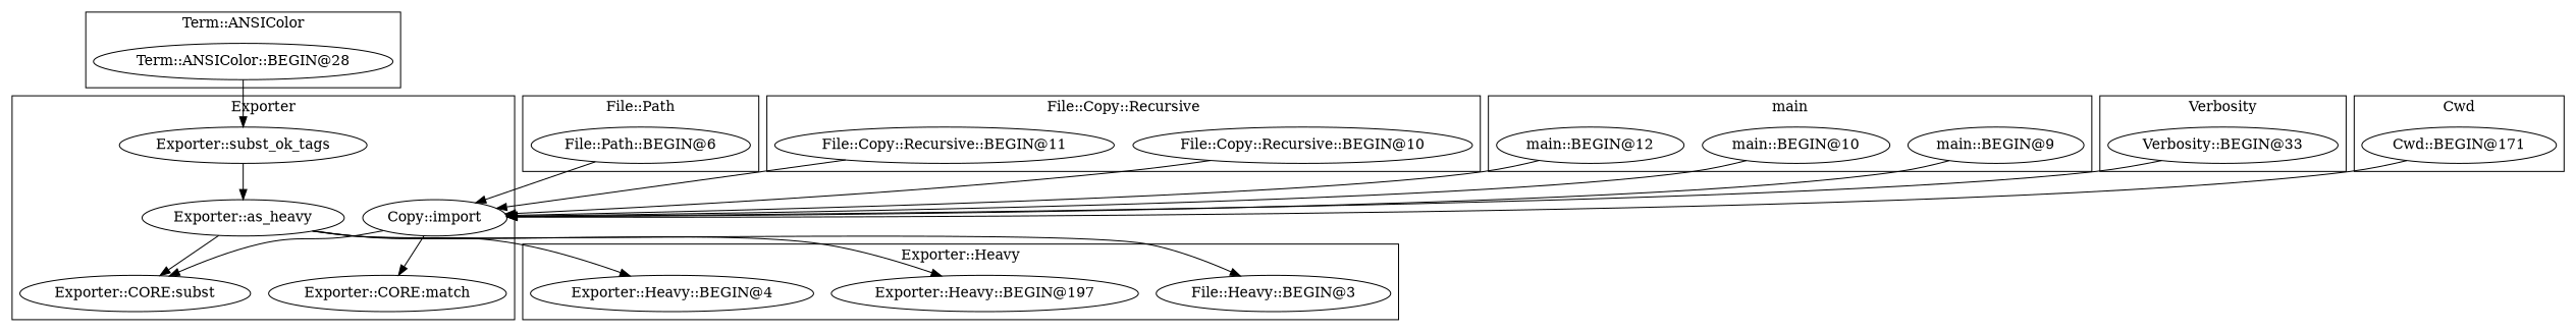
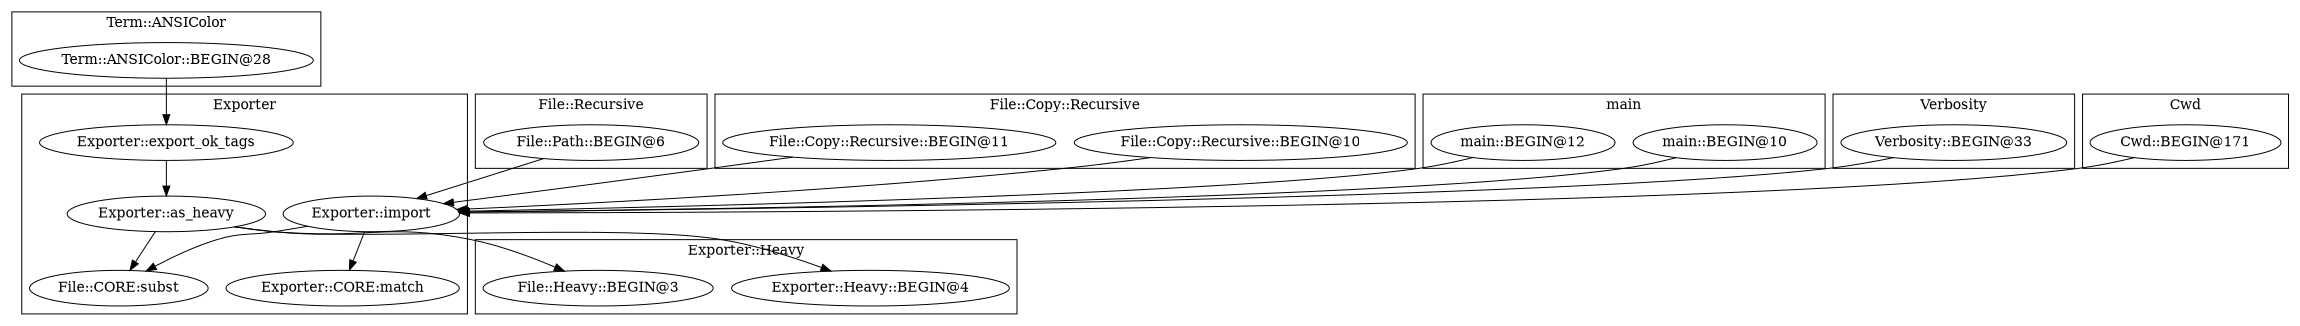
  digraph {
-   "Exporter::Heavy::BEGIN@197"
    "Exporter::Heavy::BEGIN@4"
    n3 [label="File::Heavy::BEGIN@3"]
    "File::Path::BEGIN@6"
    "Term::ANSIColor::BEGIN@28"
    "File::Copy::Recursive::BEGIN@10"
    "File::Copy::Recursive::BEGIN@11"
-   "Exporter::import" [label="Copy::import"]
+   "Exporter::import"
    "Exporter::as_heavy"
-   "Exporter::CORE:subst"
-   "Exporter::export_ok_tags" [label="Exporter::subst_ok_tags"]
+   "Exporter::CORE:subst" [label="File::CORE:subst"]
+   "Exporter::export_ok_tags"
    "Exporter::CORE:match"
-   "main::BEGIN@9"
    "main::BEGIN@10"
    "main::BEGIN@12"
    "Verbosity::BEGIN@33"
    "Cwd::BEGIN@171"
    subgraph cluster_1 {
      label="Exporter::Heavy"
-     "Exporter::Heavy::BEGIN@197"
      "Exporter::Heavy::BEGIN@4"
      n3
    }
    subgraph cluster_2 {
-     label="File::Path"
+     label="File::Recursive"
      "File::Path::BEGIN@6"
    }
    subgraph cluster_3 {
      label="Term::ANSIColor"
      "Term::ANSIColor::BEGIN@28"
    }
    subgraph cluster_4 {
      label="File::Copy::Recursive"
      "File::Copy::Recursive::BEGIN@10"
      "File::Copy::Recursive::BEGIN@11"
    }
    subgraph cluster_5 {
      label=Exporter
      "Exporter::import"
      "Exporter::as_heavy"
      "Exporter::CORE:subst"
      "Exporter::export_ok_tags"
      "Exporter::CORE:match"
    }
    subgraph cluster_6 {
      label=main
-     "main::BEGIN@9"
      "main::BEGIN@10"
      "main::BEGIN@12"
    }
    subgraph cluster_7 {
      label=Verbosity
      "Verbosity::BEGIN@33"
    }
    subgraph cluster_8 {
      label=Cwd
      "Cwd::BEGIN@171"
    }
    "File::Path::BEGIN@6" -> "Exporter::import"
    "Term::ANSIColor::BEGIN@28" -> "Exporter::export_ok_tags"
    "File::Copy::Recursive::BEGIN@10" -> "Exporter::import"
    "File::Copy::Recursive::BEGIN@11" -> "Exporter::import"
    "Exporter::import" -> "Exporter::CORE:subst"
    "Exporter::import" -> "Exporter::CORE:match"
-   "Exporter::as_heavy" -> "Exporter::Heavy::BEGIN@197"
    "Exporter::as_heavy" -> "Exporter::Heavy::BEGIN@4"
    "Exporter::as_heavy" -> n3
    "Exporter::as_heavy" -> "Exporter::CORE:subst"
    "Exporter::export_ok_tags" -> "Exporter::as_heavy"
-   "main::BEGIN@9" -> "Exporter::import"
    "main::BEGIN@10" -> "Exporter::import"
    "main::BEGIN@12" -> "Exporter::import"
    "Verbosity::BEGIN@33" -> "Exporter::import"
    "Cwd::BEGIN@171" -> "Exporter::import"
  }
